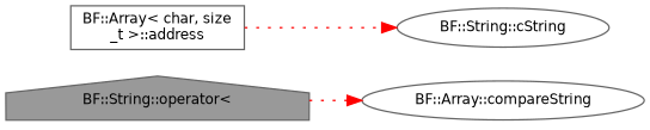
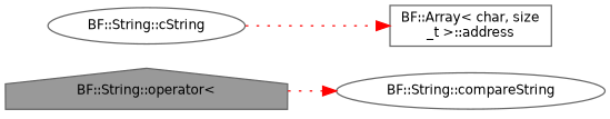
  digraph {
    rankdir=LR
    node [color=grey40 fillcolor=white fontname=Helvetica fontsize=10 shape=ellipse style=filled]
    edge [color=red fontname=Helvetica fontsize=10 labelfontname=Helvetica labelfontsize=10 style=dotted]
    n1 [color=gray40 fillcolor=grey60 fontcolor=black height=0.2 label="BF::String::operator\<" shape=house width=0.4]
-   n2 [height=0.2 label="BF::Array::compareString" width=0.4]
+   n2 [height=0.2 label="BF::String::compareString" width=0.4]
    n3 [height=0.2 label="BF::String::cString" width=0.4]
    n4 [height=0.2 label="BF::Array\< char, size\l_t \>::address" shape=box width=0.4]
    n1 -> n2
-   n4 -> n3
+   n3 -> n4
  }
